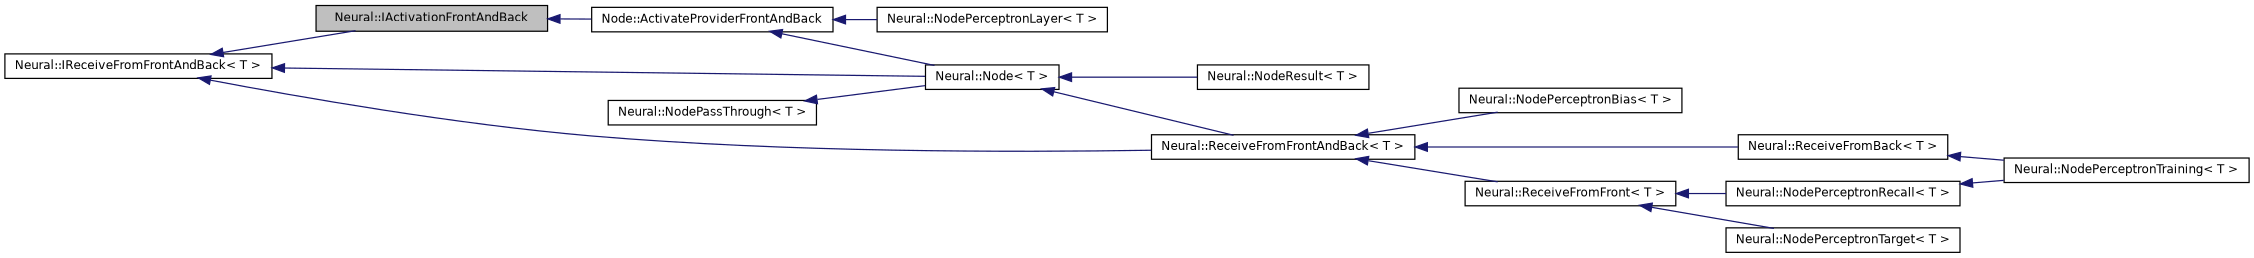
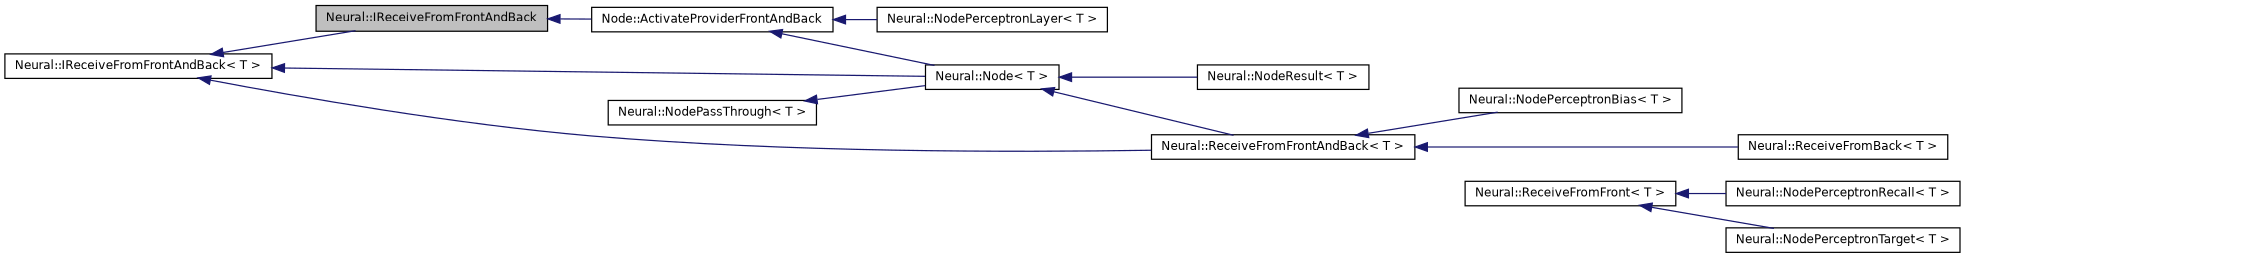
  digraph {
    rankdir=LR
    node [color=black fillcolor=white fontname=Helvetica fontsize=10 shape=record style=filled]
    edge [color=midnightblue dir=back fontname=Helvetica fontsize=10 labelfontname=Helvetica labelfontsize=10 style=solid]
-   n1 [fillcolor=grey75 fontcolor=black height=0.2 label="Neural::IActivationFrontAndBack" width=0.4]
+   n1 [fillcolor=grey75 fontcolor=black height=0.2 label="Neural::IReceiveFromFrontAndBack" width=0.4]
    n2 [height=0.2 label="Node::ActivateProviderFrontAndBack" width=0.4]
    n3 [height=0.2 label="Neural::Node\< T \>" width=0.4]
    n4 [height=0.2 label="Neural::NodePerceptronLayer\< T \>" width=0.4]
    n5 [height=0.2 label="Neural::IReceiveFromFrontAndBack\< T \>" width=0.4]
    n6 [height=0.2 label="Neural::ReceiveFromFrontAndBack\< T \>" width=0.4]
    n7 [height=0.2 label="Neural::NodeResult\< T \>" width=0.4]
    n8 [height=0.2 label="Neural::NodePassThrough\< T \>" width=0.4]
    n9 [height=0.2 label="Neural::NodePerceptronBias\< T \>" width=0.4]
    n10 [height=0.2 label="Neural::ReceiveFromBack\< T \>" width=0.4]
    n11 [height=0.2 label="Neural::ReceiveFromFront\< T \>" width=0.4]
-   n12 [height=0.2 label="Neural::NodePerceptronTraining\< T \>" width=0.4]
    n13 [height=0.2 label="Neural::NodePerceptronRecall\< T \>" width=0.4]
    n14 [height=0.2 label="Neural::NodePerceptronTarget\< T \>" width=0.4]
    n1 -> n2
    n2 -> n3
    n2 -> n4
    n3 -> n6
    n3 -> n7
    n5 -> n1
    n5 -> n3
    n5 -> n6
    n6 -> n9
    n6 -> n10
-   n6 -> n11
    n8 -> n3
-   n10 -> n12
    n11 -> n13
    n11 -> n14
-   n13 -> n12
  }
